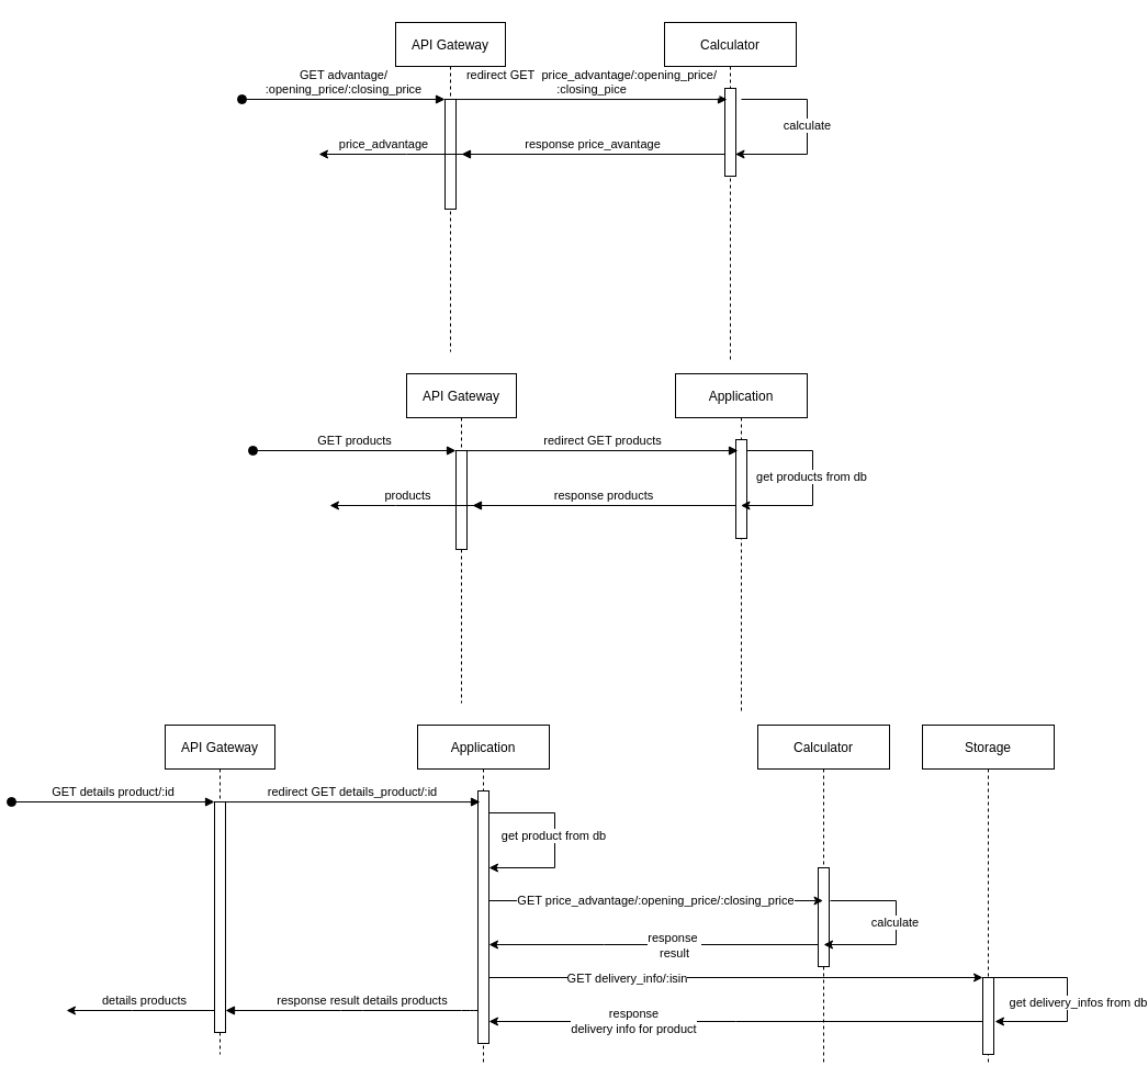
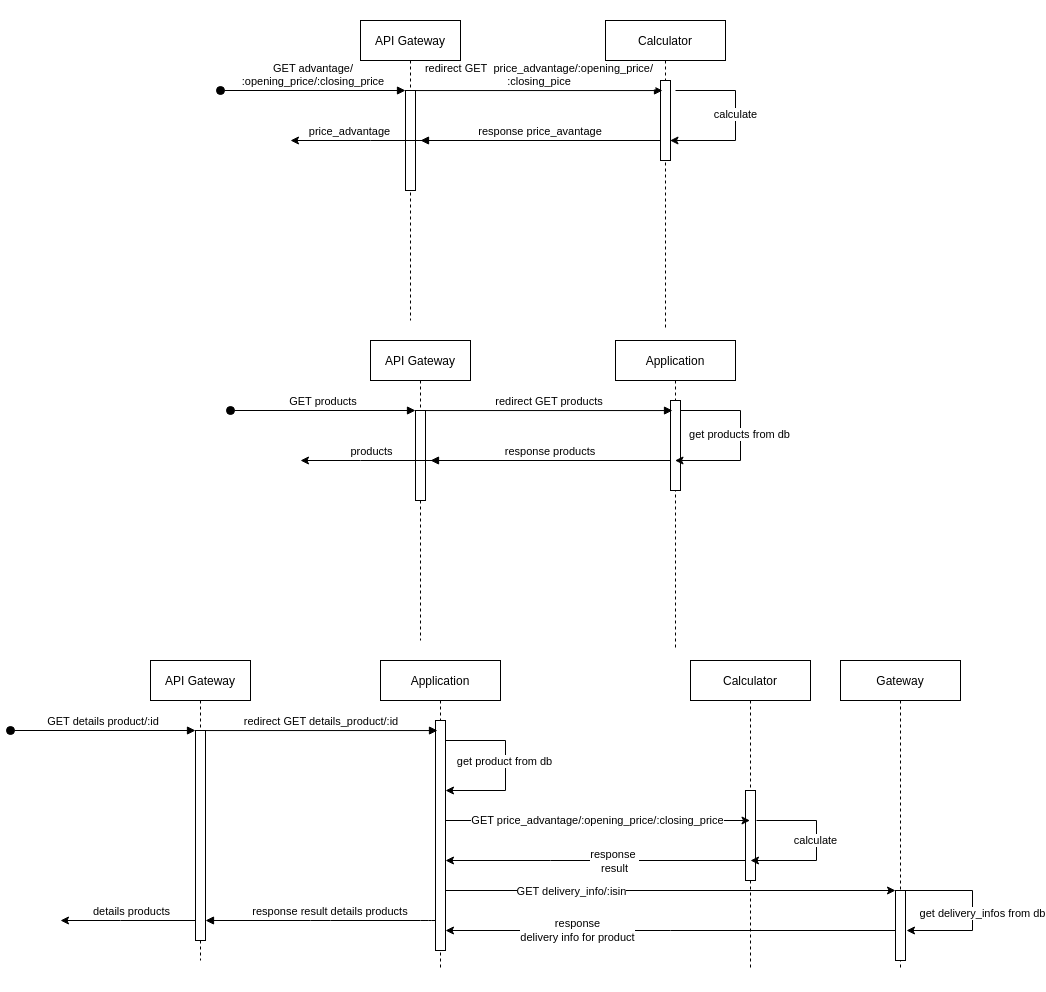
  <mxCell id="0" />
  <mxCell id="1" parent="0" />
  <mxCell id="2" value="API Gateway" style="shape=umlLifeline;perimeter=lifelinePerimeter;container=1;collapsible=0;recursiveResize=0;rounded=0;shadow=0;strokeWidth=1;" parent="1" vertex="1"><mxGeometry x="320" y="20" width="100" height="300" as="geometry" /></mxCell>
  <mxCell id="3" value="" style="points=[];perimeter=orthogonalPerimeter;rounded=0;shadow=0;strokeWidth=1;" parent="2" vertex="1"><mxGeometry x="45" y="70" width="10" height="100" as="geometry" /></mxCell>
  <mxCell id="4" value="GET advantage/&#10;:opening_price/:closing_price" style="verticalAlign=bottom;startArrow=oval;endArrow=block;startSize=8;shadow=0;strokeWidth=1;" parent="2" target="3" edge="1"><mxGeometry relative="1" as="geometry"><mxPoint x="-140" y="70" as="sourcePoint" /></mxGeometry></mxCell>
  <mxCell id="5" value="Calculator" style="shape=umlLifeline;perimeter=lifelinePerimeter;container=1;collapsible=0;recursiveResize=0;rounded=0;shadow=0;strokeWidth=1;" parent="1" vertex="1"><mxGeometry x="565" y="20" width="120" height="310" as="geometry" /></mxCell>
  <mxCell id="6" value="" style="points=[];perimeter=orthogonalPerimeter;rounded=0;shadow=0;strokeWidth=1;" parent="5" vertex="1"><mxGeometry x="55" y="60" width="10" height="80" as="geometry" /></mxCell>
  <mxCell id="7" style="edgeStyle=orthogonalEdgeStyle;rounded=0;orthogonalLoop=1;jettySize=auto;html=1;" parent="5" edge="1"><mxGeometry relative="1" as="geometry"><mxPoint x="64.5" y="120" as="targetPoint" /><mxPoint x="70" y="70" as="sourcePoint" /><Array as="points"><mxPoint x="130" y="70" /><mxPoint x="130" y="120" /></Array></mxGeometry></mxCell>
  <mxCell id="8" value="calculate" style="edgeLabel;html=1;align=center;verticalAlign=middle;resizable=0;points=[];" parent="7" vertex="1" connectable="0"><mxGeometry x="-0.054" y="-1" relative="1" as="geometry"><mxPoint as="offset" /></mxGeometry></mxCell>
  <mxCell id="9" value="redirect GET  price_advantage/:opening_price/&#10;:closing_pice" style="verticalAlign=bottom;endArrow=block;shadow=0;strokeWidth=1;entryX=0.475;entryY=0.226;entryDx=0;entryDy=0;entryPerimeter=0;" parent="1" source="3" target="5" edge="1"><mxGeometry relative="1" as="geometry"><mxPoint x="535" y="130" as="sourcePoint" /><mxPoint x="610" y="90" as="targetPoint" /></mxGeometry></mxCell>
  <mxCell id="10" value="response price_avantage" style="verticalAlign=bottom;endArrow=block;entryX=1;entryY=0;shadow=0;strokeWidth=1;" parent="1" source="6" edge="1"><mxGeometry relative="1" as="geometry"><mxPoint x="500" y="170" as="sourcePoint" /><mxPoint x="380" y="140" as="targetPoint" /></mxGeometry></mxCell>
  <mxCell id="11" value="API Gateway" style="shape=umlLifeline;perimeter=lifelinePerimeter;container=1;collapsible=0;recursiveResize=0;rounded=0;shadow=0;strokeWidth=1;" parent="1" vertex="1"><mxGeometry x="330" y="340" width="100" height="300" as="geometry" /></mxCell>
  <mxCell id="12" value="" style="points=[];perimeter=orthogonalPerimeter;rounded=0;shadow=0;strokeWidth=1;" parent="11" vertex="1"><mxGeometry x="45" y="70" width="10" height="90" as="geometry" /></mxCell>
  <mxCell id="13" value="GET products" style="verticalAlign=bottom;startArrow=oval;endArrow=block;startSize=8;shadow=0;strokeWidth=1;" parent="11" target="12" edge="1"><mxGeometry relative="1" as="geometry"><mxPoint x="-140" y="70" as="sourcePoint" /></mxGeometry></mxCell>
  <mxCell id="14" style="edgeStyle=orthogonalEdgeStyle;rounded=0;orthogonalLoop=1;jettySize=auto;html=1;" parent="11" edge="1"><mxGeometry relative="1" as="geometry"><mxPoint x="-70" y="120" as="targetPoint" /><mxPoint x="65" y="120" as="sourcePoint" /><Array as="points"><mxPoint x="-10" y="120" /></Array></mxGeometry></mxCell>
  <mxCell id="15" value="products" style="edgeLabel;html=1;align=center;verticalAlign=middle;resizable=0;points=[];" parent="14" vertex="1" connectable="0"><mxGeometry x="0.244" y="1" relative="1" as="geometry"><mxPoint x="19" y="-11" as="offset" /></mxGeometry></mxCell>
  <mxCell id="16" value="Application" style="shape=umlLifeline;perimeter=lifelinePerimeter;container=1;collapsible=0;recursiveResize=0;rounded=0;shadow=0;strokeWidth=1;" parent="1" vertex="1"><mxGeometry x="575" y="340" width="120" height="310" as="geometry" /></mxCell>
  <mxCell id="17" value="" style="points=[];perimeter=orthogonalPerimeter;rounded=0;shadow=0;strokeWidth=1;" parent="16" vertex="1"><mxGeometry x="55" y="60" width="10" height="90" as="geometry" /></mxCell>
  <mxCell id="18" style="edgeStyle=orthogonalEdgeStyle;rounded=0;orthogonalLoop=1;jettySize=auto;html=1;" parent="16" source="17" target="16" edge="1"><mxGeometry relative="1" as="geometry"><mxPoint x="125" y="140" as="targetPoint" /><Array as="points"><mxPoint x="125" y="70" /><mxPoint x="125" y="120" /></Array></mxGeometry></mxCell>
  <mxCell id="19" value="get products from db" style="edgeLabel;html=1;align=center;verticalAlign=middle;resizable=0;points=[];" parent="18" vertex="1" connectable="0"><mxGeometry x="-0.054" y="-2" relative="1" as="geometry"><mxPoint as="offset" /></mxGeometry></mxCell>
  <mxCell id="20" value="redirect GET products" style="verticalAlign=bottom;endArrow=block;shadow=0;strokeWidth=1;entryX=0.475;entryY=0.226;entryDx=0;entryDy=0;entryPerimeter=0;" parent="1" source="12" target="16" edge="1"><mxGeometry relative="1" as="geometry"><mxPoint x="545" y="450" as="sourcePoint" /><mxPoint x="620" y="410" as="targetPoint" /></mxGeometry></mxCell>
  <mxCell id="21" value="response products" style="verticalAlign=bottom;endArrow=block;entryX=1;entryY=0;shadow=0;strokeWidth=1;" parent="1" source="17" edge="1"><mxGeometry relative="1" as="geometry"><mxPoint x="510" y="490" as="sourcePoint" /><mxPoint as="offset" /><mxPoint x="390" y="460" as="targetPoint" /></mxGeometry></mxCell>
  <mxCell id="22" value="API Gateway" style="shape=umlLifeline;perimeter=lifelinePerimeter;container=1;collapsible=0;recursiveResize=0;rounded=0;shadow=0;strokeWidth=1;" parent="1" vertex="1"><mxGeometry x="110" y="660" width="100" height="300" as="geometry" /></mxCell>
  <mxCell id="23" value="" style="points=[];perimeter=orthogonalPerimeter;rounded=0;shadow=0;strokeWidth=1;" parent="22" vertex="1"><mxGeometry x="45" y="70" width="10" height="210" as="geometry" /></mxCell>
  <mxCell id="24" value="GET details product/:id" style="verticalAlign=bottom;startArrow=oval;endArrow=block;startSize=8;shadow=0;strokeWidth=1;" parent="22" target="23" edge="1"><mxGeometry relative="1" as="geometry"><mxPoint x="-140" y="70" as="sourcePoint" /></mxGeometry></mxCell>
  <mxCell id="25" value="Application" style="shape=umlLifeline;perimeter=lifelinePerimeter;container=1;collapsible=0;recursiveResize=0;rounded=0;shadow=0;strokeWidth=1;" parent="1" vertex="1"><mxGeometry x="340" y="660" width="120" height="310" as="geometry" /></mxCell>
  <mxCell id="26" value="" style="points=[];perimeter=orthogonalPerimeter;rounded=0;shadow=0;strokeWidth=1;" parent="25" vertex="1"><mxGeometry x="55" y="60" width="10" height="230" as="geometry" /></mxCell>
  <mxCell id="27" style="edgeStyle=orthogonalEdgeStyle;rounded=0;orthogonalLoop=1;jettySize=auto;html=1;" parent="25" edge="1"><mxGeometry relative="1" as="geometry"><mxPoint x="65" y="130" as="targetPoint" /><mxPoint x="65" y="80" as="sourcePoint" /><Array as="points"><mxPoint x="125" y="80" /><mxPoint x="125" y="130" /></Array></mxGeometry></mxCell>
  <mxCell id="28" value="get product from db" style="edgeLabel;html=1;align=center;verticalAlign=middle;resizable=0;points=[];" parent="27" vertex="1" connectable="0"><mxGeometry x="-0.054" y="-2" relative="1" as="geometry"><mxPoint as="offset" /></mxGeometry></mxCell>
  <mxCell id="29" value="redirect GET details_product/:id" style="verticalAlign=bottom;endArrow=block;shadow=0;strokeWidth=1;entryX=0.475;entryY=0.226;entryDx=0;entryDy=0;entryPerimeter=0;" parent="1" source="23" target="25" edge="1"><mxGeometry relative="1" as="geometry"><mxPoint x="385" y="770" as="sourcePoint" /><mxPoint x="460" y="730" as="targetPoint" /></mxGeometry></mxCell>
  <mxCell id="30" value="response result details products" style="verticalAlign=bottom;endArrow=block;shadow=0;strokeWidth=1;" parent="1" source="26" target="23" edge="1"><mxGeometry x="-0.087" relative="1" as="geometry"><mxPoint x="350" y="810" as="sourcePoint" /><mxPoint as="offset" /><mxPoint x="170" y="780" as="targetPoint" /><Array as="points"><mxPoint x="390" y="920" /><mxPoint x="280" y="920" /></Array></mxGeometry></mxCell>
  <mxCell id="31" value="Calculator" style="shape=umlLifeline;perimeter=lifelinePerimeter;container=1;collapsible=0;recursiveResize=0;rounded=0;shadow=0;strokeWidth=1;" parent="1" vertex="1"><mxGeometry x="650" y="660" width="120" height="310" as="geometry" /></mxCell>
  <mxCell id="32" value="" style="points=[];perimeter=orthogonalPerimeter;rounded=0;shadow=0;strokeWidth=1;" parent="31" vertex="1"><mxGeometry x="55" y="130" width="10" height="90" as="geometry" /></mxCell>
- <mxCell id="33" value="Storage" style="shape=umlLifeline;perimeter=lifelinePerimeter;container=1;collapsible=0;recursiveResize=0;rounded=0;shadow=0;strokeWidth=1;" parent="1" vertex="1"><mxGeometry x="800" y="660" width="120" height="310" as="geometry" /></mxCell>
+ <mxCell id="33" value="Gateway" style="shape=umlLifeline;perimeter=lifelinePerimeter;container=1;collapsible=0;recursiveResize=0;rounded=0;shadow=0;strokeWidth=1;" parent="1" vertex="1"><mxGeometry x="800" y="660" width="120" height="310" as="geometry" /></mxCell>
  <mxCell id="34" value="" style="points=[];perimeter=orthogonalPerimeter;rounded=0;shadow=0;strokeWidth=1;" parent="33" vertex="1"><mxGeometry x="55" y="230" width="10" height="70" as="geometry" /></mxCell>
  <mxCell id="35" style="edgeStyle=orthogonalEdgeStyle;rounded=0;orthogonalLoop=1;jettySize=auto;html=1;exitX=0.1;exitY=0;exitDx=0;exitDy=0;exitPerimeter=0;" parent="33" source="34" edge="1"><mxGeometry relative="1" as="geometry"><mxPoint x="66" y="270" as="targetPoint" /><mxPoint x="71" y="230" as="sourcePoint" /><Array as="points"><mxPoint x="132" y="230" /><mxPoint x="132" y="270" /></Array></mxGeometry></mxCell>
  <mxCell id="36" value="get delivery_infos from db" style="edgeLabel;html=1;align=center;verticalAlign=middle;resizable=0;points=[];" parent="35" vertex="1" connectable="0"><mxGeometry x="-0.054" y="-2" relative="1" as="geometry"><mxPoint x="11" y="12" as="offset" /></mxGeometry></mxCell>
  <mxCell id="37" value="GET price_advantage/:opening_price/:closing_price" style="edgeStyle=orthogonalEdgeStyle;rounded=0;orthogonalLoop=1;jettySize=auto;html=1;" parent="1" source="26" target="31" edge="1"><mxGeometry relative="1" as="geometry"><Array as="points"><mxPoint x="550" y="820" /><mxPoint x="550" y="820" /></Array></mxGeometry></mxCell>
  <mxCell id="38" style="edgeStyle=orthogonalEdgeStyle;rounded=0;orthogonalLoop=1;jettySize=auto;html=1;" parent="1" source="32" target="26" edge="1"><mxGeometry relative="1" as="geometry"><Array as="points"><mxPoint x="510" y="860" /><mxPoint x="510" y="860" /></Array></mxGeometry></mxCell>
  <mxCell id="39" value="response&amp;nbsp;&lt;br&gt;result" style="edgeLabel;html=1;align=center;verticalAlign=middle;resizable=0;points=[];" parent="38" vertex="1" connectable="0"><mxGeometry x="-0.123" relative="1" as="geometry"><mxPoint as="offset" /></mxGeometry></mxCell>
  <mxCell id="40" style="edgeStyle=orthogonalEdgeStyle;rounded=0;orthogonalLoop=1;jettySize=auto;html=1;" parent="1" source="26" target="34" edge="1"><mxGeometry relative="1" as="geometry"><Array as="points"><mxPoint x="860" y="890" /></Array></mxGeometry></mxCell>
  <mxCell id="41" value="GET delivery_info/:isin" style="edgeLabel;html=1;align=center;verticalAlign=middle;resizable=0;points=[];" parent="40" vertex="1" connectable="0"><mxGeometry x="-0.327" y="-1" relative="1" as="geometry"><mxPoint x="-26" y="-1" as="offset" /></mxGeometry></mxCell>
  <mxCell id="42" style="edgeStyle=orthogonalEdgeStyle;rounded=0;orthogonalLoop=1;jettySize=auto;html=1;" parent="1" source="34" target="26" edge="1"><mxGeometry relative="1" as="geometry"><Array as="points"><mxPoint x="630" y="930" /><mxPoint x="630" y="930" /></Array></mxGeometry></mxCell>
  <mxCell id="43" value="response &lt;br&gt;delivery info for product" style="edgeLabel;html=1;align=center;verticalAlign=middle;resizable=0;points=[];" parent="42" vertex="1" connectable="0"><mxGeometry x="0.238" y="-1" relative="1" as="geometry"><mxPoint x="-40" as="offset" /></mxGeometry></mxCell>
  <mxCell id="44" style="edgeStyle=orthogonalEdgeStyle;rounded=0;orthogonalLoop=1;jettySize=auto;html=1;" parent="1" edge="1"><mxGeometry relative="1" as="geometry"><mxPoint x="710" y="860" as="targetPoint" /><mxPoint x="716" y="820" as="sourcePoint" /><Array as="points"><mxPoint x="716" y="820" /><mxPoint x="776" y="820" /><mxPoint x="776" y="860" /></Array></mxGeometry></mxCell>
  <mxCell id="45" value="calculate" style="edgeLabel;html=1;align=center;verticalAlign=middle;resizable=0;points=[];" parent="44" vertex="1" connectable="0"><mxGeometry x="-0.054" y="-2" relative="1" as="geometry"><mxPoint as="offset" /></mxGeometry></mxCell>
  <mxCell id="46" style="edgeStyle=orthogonalEdgeStyle;rounded=0;orthogonalLoop=1;jettySize=auto;html=1;" parent="1" source="23" edge="1"><mxGeometry relative="1" as="geometry"><mxPoint x="20" y="920" as="targetPoint" /><Array as="points"><mxPoint x="80" y="920" /></Array></mxGeometry></mxCell>
  <mxCell id="47" value="details products" style="edgeLabel;html=1;align=center;verticalAlign=middle;resizable=0;points=[];" parent="46" vertex="1" connectable="0"><mxGeometry x="0.244" y="1" relative="1" as="geometry"><mxPoint x="19" y="-11" as="offset" /></mxGeometry></mxCell>
  <mxCell id="48" style="edgeStyle=orthogonalEdgeStyle;rounded=0;orthogonalLoop=1;jettySize=auto;html=1;" parent="1" edge="1"><mxGeometry relative="1" as="geometry"><mxPoint x="250" y="140" as="targetPoint" /><mxPoint x="405" y="140" as="sourcePoint" /><Array as="points"><mxPoint x="330" y="140" /></Array></mxGeometry></mxCell>
  <mxCell id="49" value="price_advantage" style="edgeLabel;html=1;align=center;verticalAlign=middle;resizable=0;points=[];" parent="48" vertex="1" connectable="0"><mxGeometry x="0.244" y="1" relative="1" as="geometry"><mxPoint x="-1" y="-11" as="offset" /></mxGeometry></mxCell>
